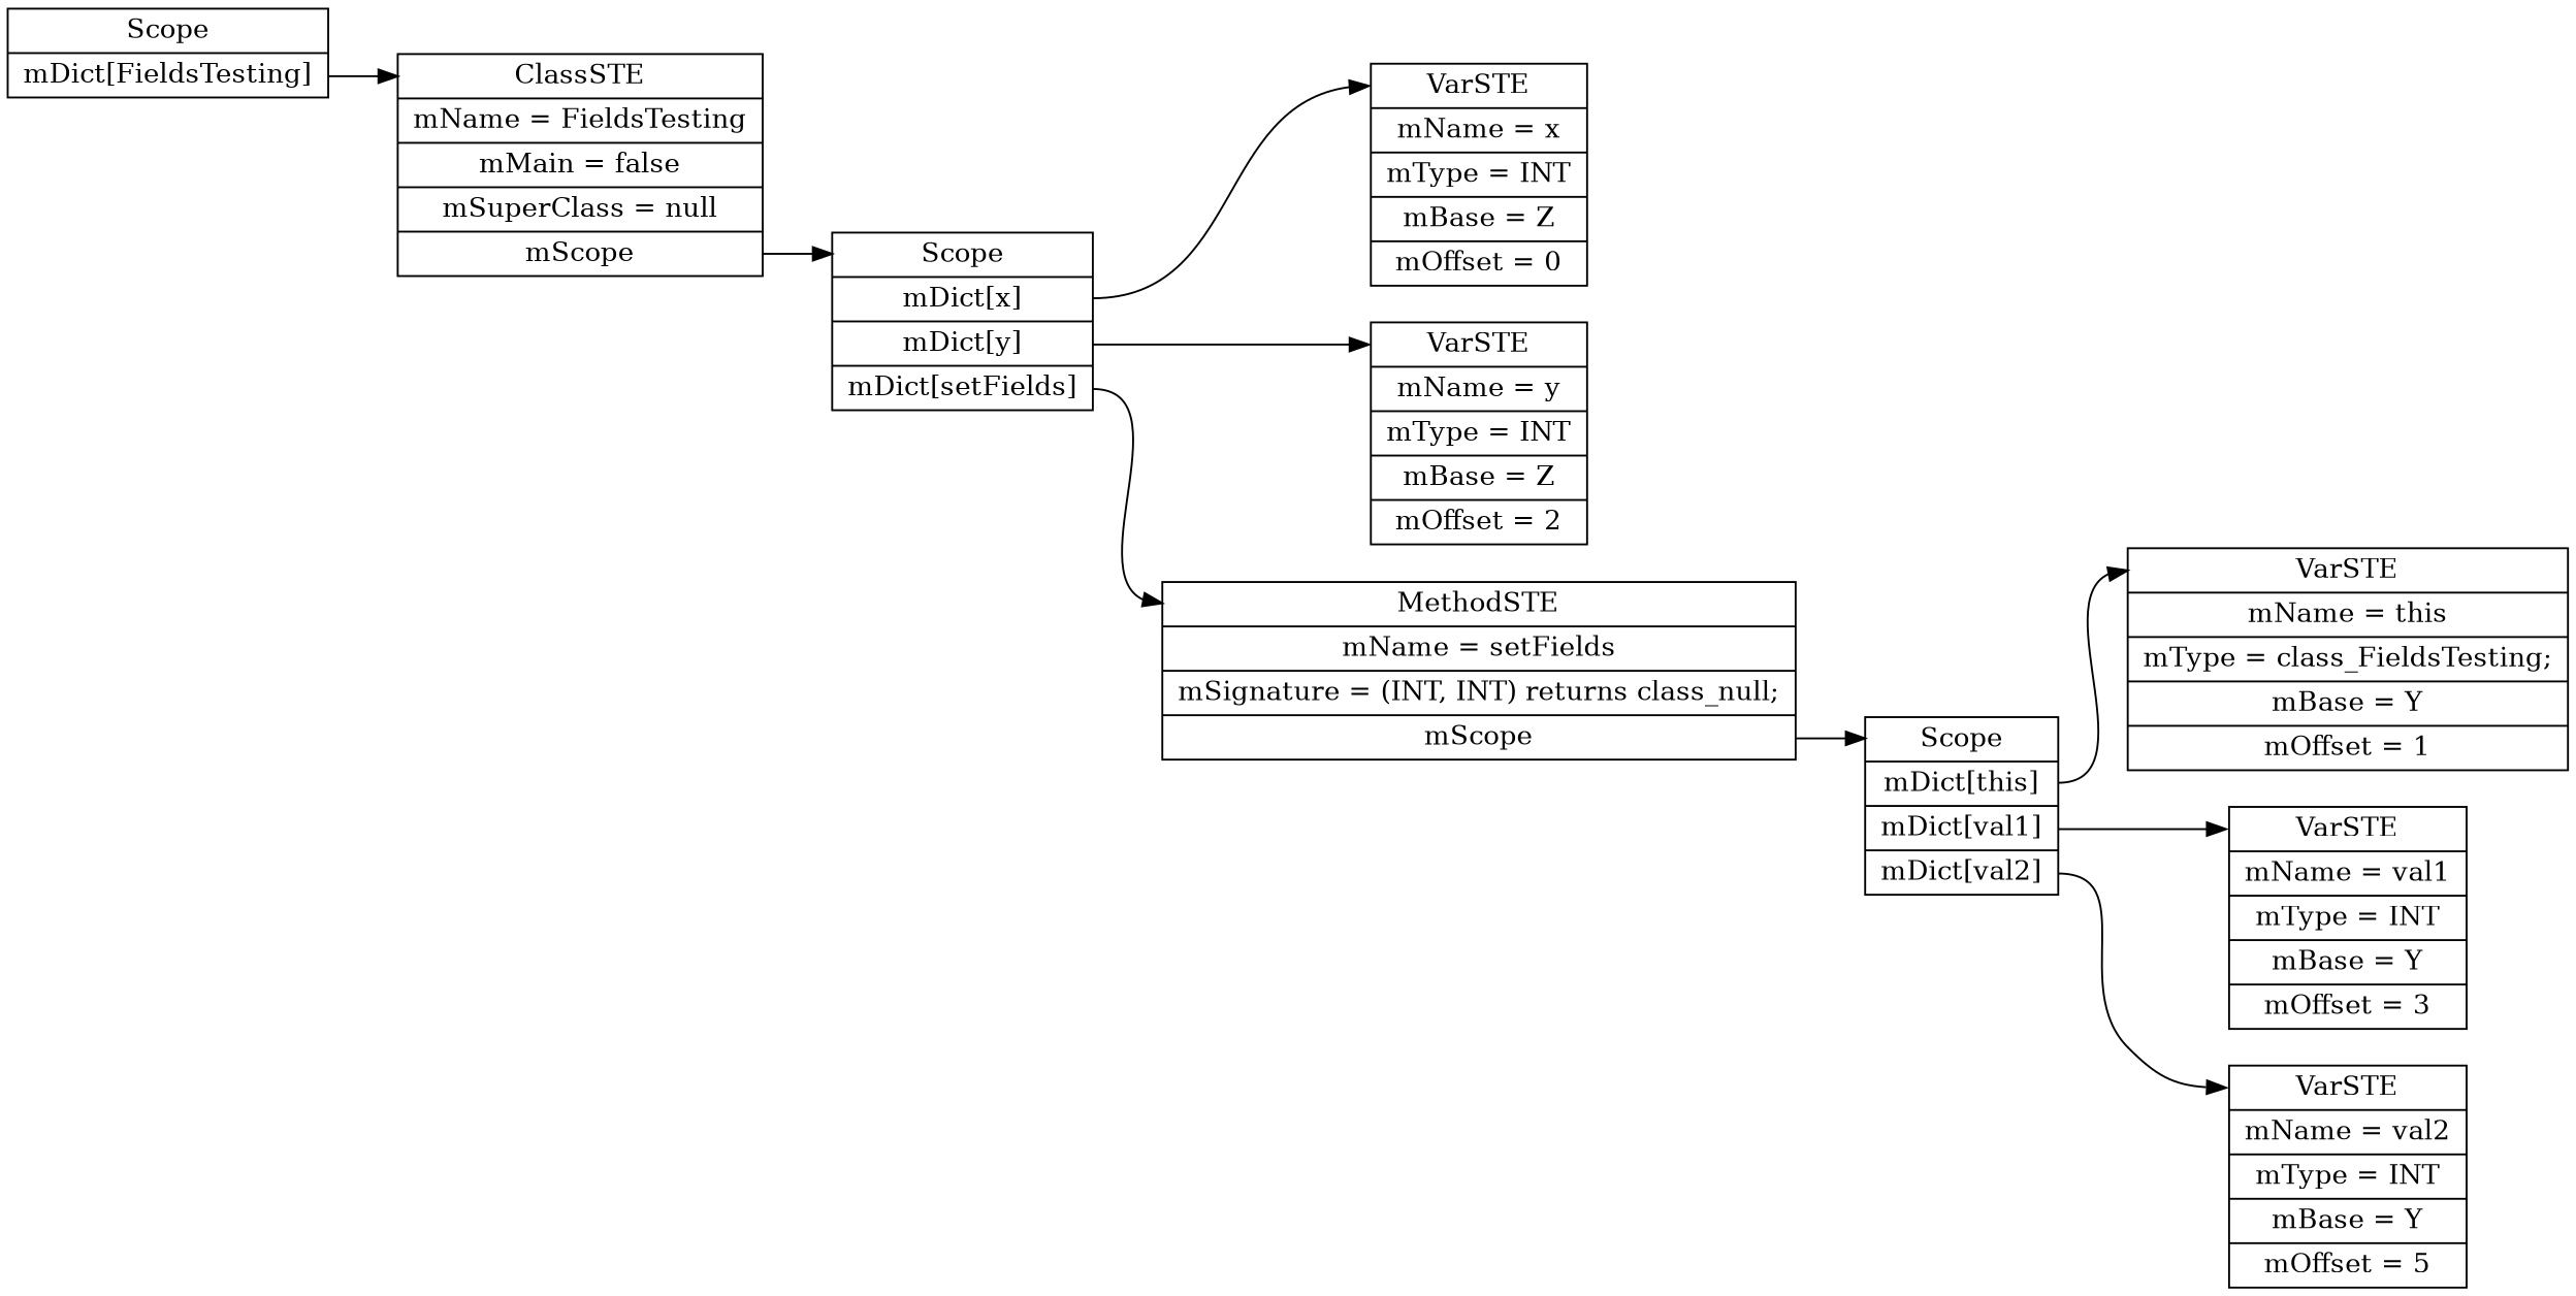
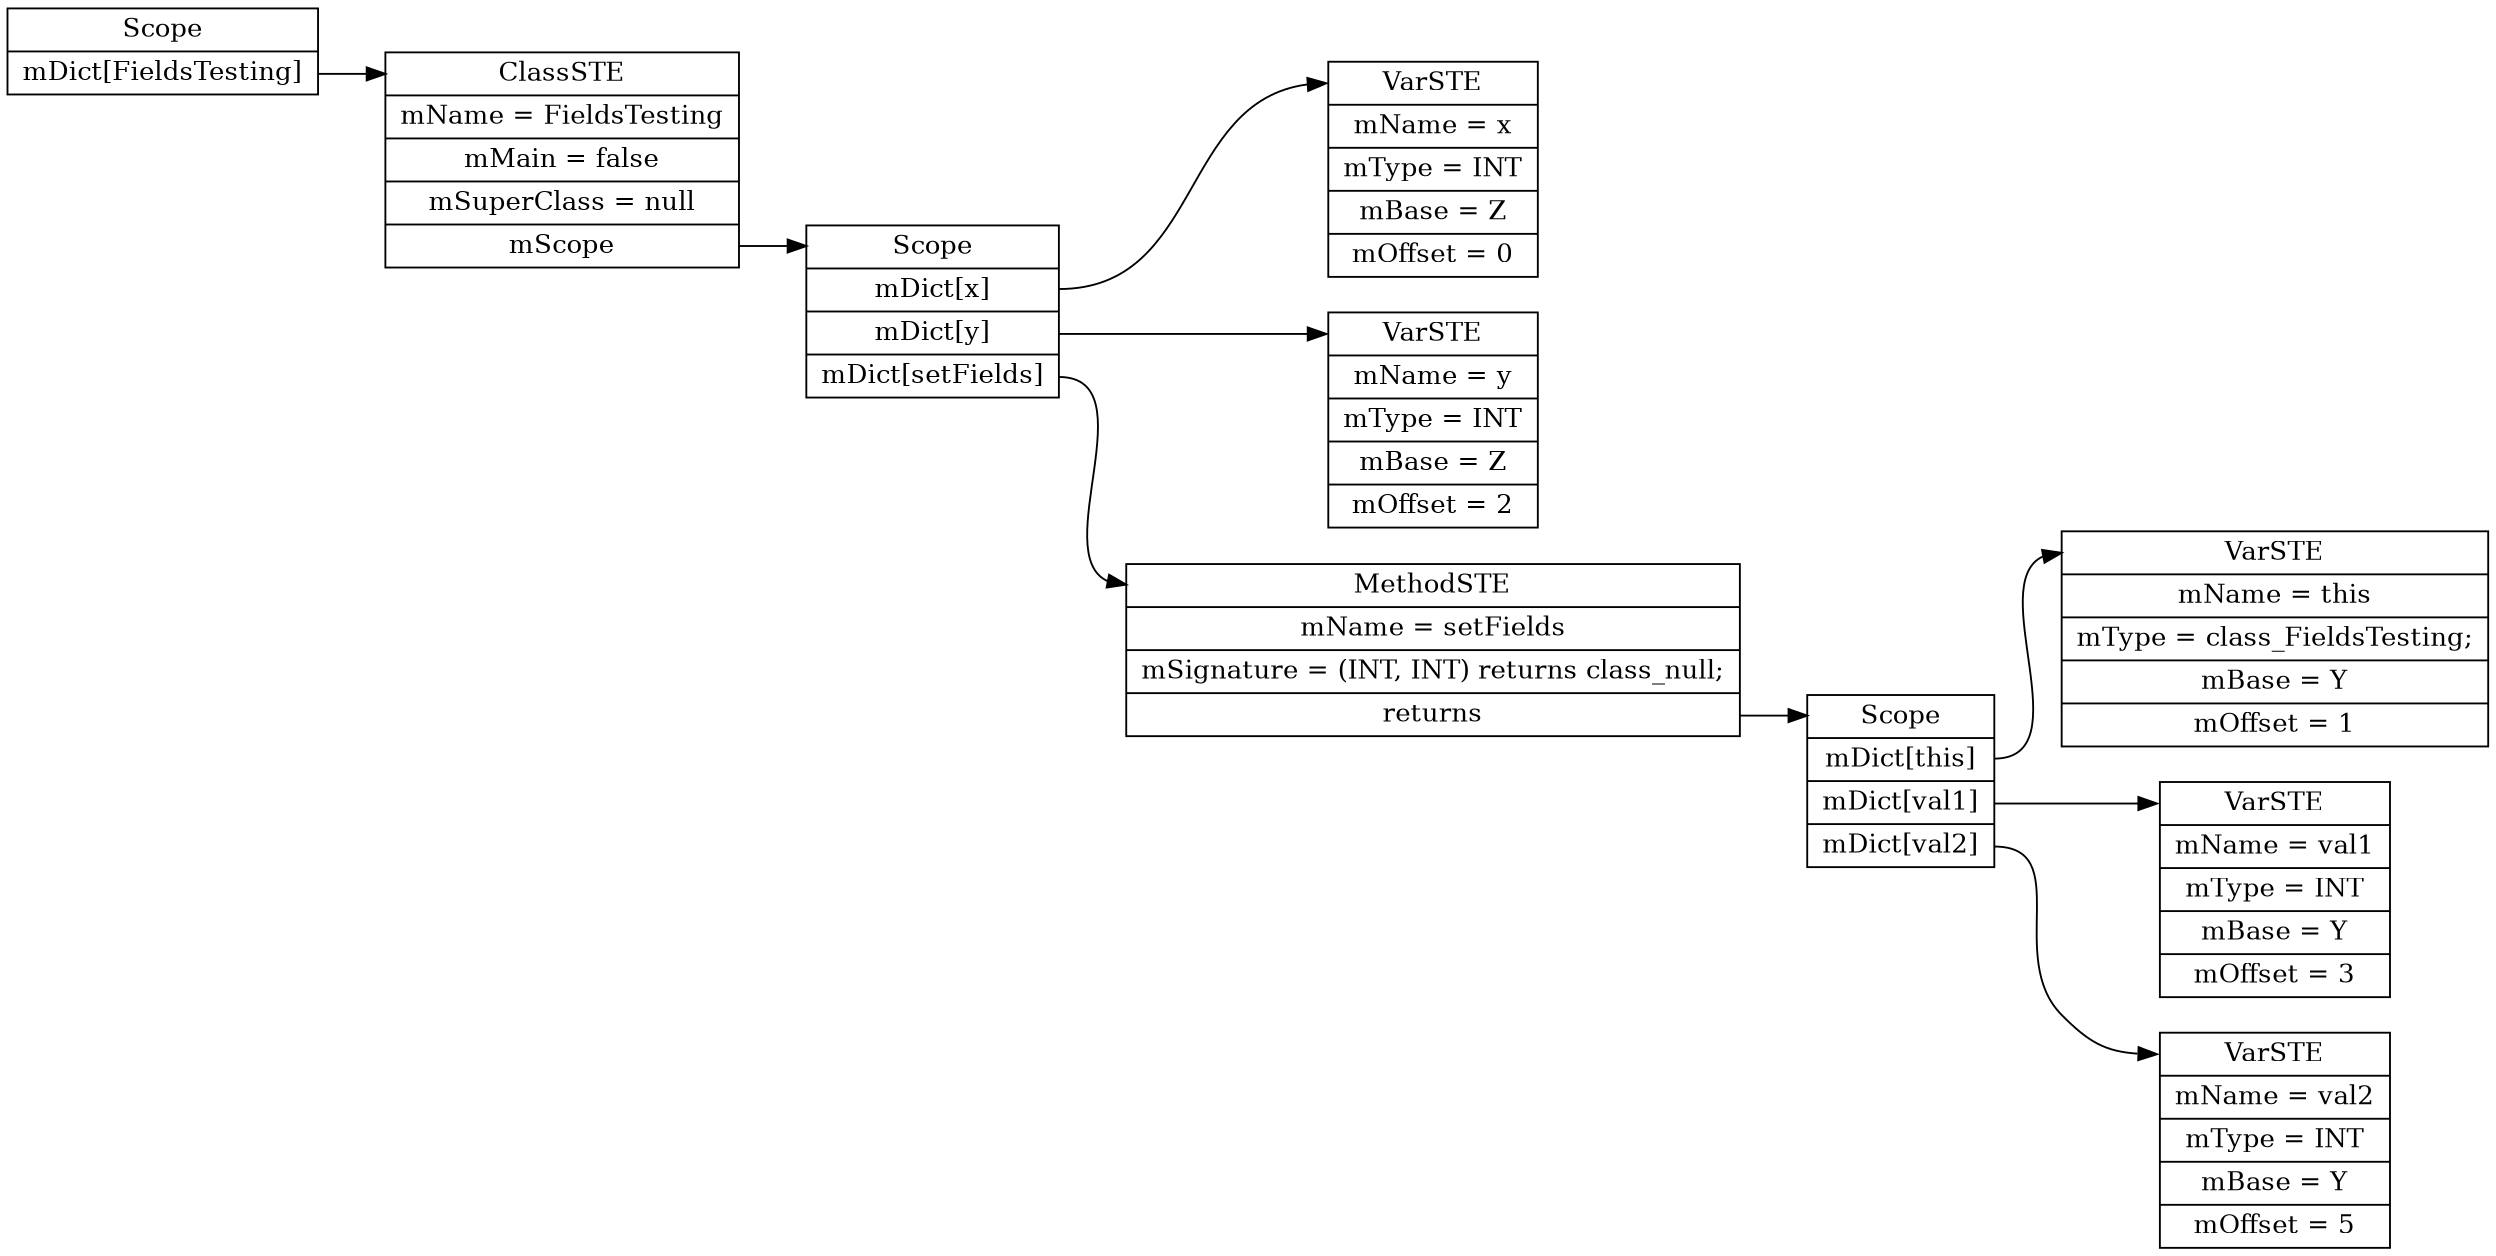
  digraph {
    rankdir=LR
    node [shape=record]
    edge [headport=f0 tailport=f1]
    n1 [label=" <f0> Scope | <f1> mDict\[FieldsTesting\] "]
    n2 [label=" <f0> ClassSTE | <f1> mName = FieldsTesting| <f2> mMain = false| <f3> mSuperClass = null| <f4> mScope "]
    n3 [label=" <f0> Scope | <f1> mDict\[x\] | <f2> mDict\[y\] | <f3> mDict\[setFields\] "]
    n4 [label=" <f0> VarSTE | <f1> mName = x| <f2> mType = INT| <f3> mBase = Z| <f4> mOffset = 0"]
    n5 [label=" <f0> VarSTE | <f1> mName = y| <f2> mType = INT| <f3> mBase = Z| <f4> mOffset = 2"]
-   n6 [label=" <f0> MethodSTE | <f1> mName = setFields| <f2> mSignature = (INT, INT) returns class_null;| <f3> mScope "]
+   n6 [label=" <f0> MethodSTE | <f1> mName = setFields| <f2> mSignature = (INT, INT) returns class_null;| <f3> returns "]
    n7 [label=" <f0> Scope | <f1> mDict\[this\] | <f2> mDict\[val1\] | <f3> mDict\[val2\] "]
    n8 [label=" <f0> VarSTE | <f1> mName = this| <f2> mType = class_FieldsTesting;| <f3> mBase = Y| <f4> mOffset = 1"]
    n9 [label=" <f0> VarSTE | <f1> mName = val1| <f2> mType = INT| <f3> mBase = Y| <f4> mOffset = 3"]
    n10 [label=" <f0> VarSTE | <f1> mName = val2| <f2> mType = INT| <f3> mBase = Y| <f4> mOffset = 5"]
    n1 -> n2
    n2 -> n3 [tailport=f4]
    n3 -> n4
    n3 -> n5 [tailport=f2]
    n3 -> n6 [tailport=f3]
    n6 -> n7 [tailport=f3]
    n7 -> n8
    n7 -> n9 [tailport=f2]
    n7 -> n10 [tailport=f3]
  }
